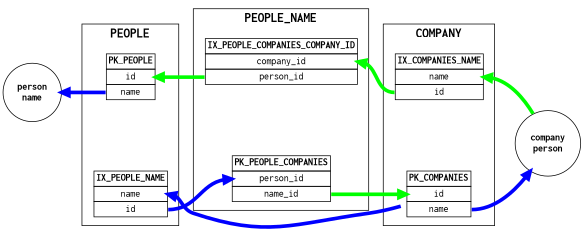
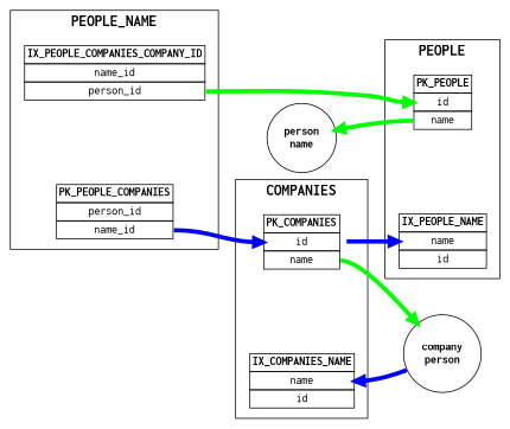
  digraph {
    fontname="courier-bold"
    fontsize=18
    rankdir=LR
    node [fontname=courier shape=plaintext]
    edge [color=green penwidth=5]
    n1 [fontname="courier-bold" label="person\nname" shape=circle]
    n2 [fontname="courier-bold" label="company\nperson" shape=circle]
    n3 [label=<<TABLE  BORDER="0" CELLBORDER="1" CELLSPACING="0">             <TR><TD><B>IX_PEOPLE_NAME</B></TD></TR>             <TR><TD port="name">name</TD></TR>             <TR><TD port="pid">id</TD></TR>         </TABLE>>]
    n4 [label=<<TABLE  BORDER="0" CELLBORDER="1" CELLSPACING="0">             <TR><TD><B>PK_PEOPLE_COMPANIES</B></TD></TR>             <TR><TD port="pid">person_id</TD></TR>             <TR><TD port="cid">name_id</TD></TR>         </TABLE>>]
    n5 [label=<<TABLE  BORDER="0" CELLBORDER="1" CELLSPACING="0">             <TR><TD><B>PK_COMPANIES</B></TD></TR>             <TR><TD port="cid">id</TD></TR>             <TR><TD port="name">name</TD></TR>         </TABLE>>]
    n6 [label=<<TABLE  BORDER="0" CELLBORDER="1" CELLSPACING="0">             <TR><TD><B>PK_PEOPLE</B></TD></TR>             <TR><TD port="pid">id</TD></TR>             <TR><TD port="name">name</TD></TR>         </TABLE>>]
-   n7 [label=<<TABLE  BORDER="0" CELLBORDER="1" CELLSPACING="0">             <TR><TD><B>IX_PEOPLE_COMPANIES_COMPANY_ID</B></TD></TR>             <TR><TD port="cid">company_id</TD></TR>             <TR><TD port="pid">person_id</TD></TR>         </TABLE>>]
+   n7 [label=<<TABLE  BORDER="0" CELLBORDER="1" CELLSPACING="0">             <TR><TD><B>IX_PEOPLE_COMPANIES_COMPANY_ID</B></TD></TR>             <TR><TD port="cid">name_id</TD></TR>             <TR><TD port="pid">person_id</TD></TR>         </TABLE>>]
    n8 [label=<<TABLE  BORDER="0" CELLBORDER="1" CELLSPACING="0">             <TR><TD><B>IX_COMPANIES_NAME</B></TD></TR>             <TR><TD port="name">name</TD></TR>             <TR><TD port="cid">id</TD></TR>         </TABLE>>]
    subgraph sub_1 {
      n1
      n2
    }
    subgraph sub_2 {
      n1
      n2
      n3
      n4
      n5
    }
    subgraph sub_3 {
      n1
      n2
      n6
      n7
      n8
    }
    subgraph cluster_4 {
      label=PEOPLE_NAME
      subgraph sub_5 {
        label=PEOPLE_COMPANIES
        rank=same
        n4
        n7
      }
    }
    subgraph cluster_6 {
-     label=COMPANY
+     label=COMPANIES
      subgraph sub_7 {
        label=COMPANIES
        rank=same
        n5
        n8
      }
    }
    subgraph cluster_8 {
      label=PEOPLE
      subgraph sub_9 {
        label=PEOPLE
        rank=same
        n3
        n6
      }
    }
-   n1 -> n6 [color=blue dir=back headport=name]
-   n3 -> n4 [color=blue headport=pid tailport=pid]
+   n1 -> n6 [dir=back headport=name]
    n3 -> n6 [minlen=5 style=invis color="" penwidth=""]
-   n4 -> n5 [headport=cid tailport=cid]
+   n4 -> n5 [color=blue headport=cid tailport=cid]
    n4 -> n7 [minlen=5 style=invis color="" penwidth=""]
-   n5 -> n2 [color=blue tailport=name]
+   n5 -> n2 [tailport=name]
    n5 -> n3 [color=blue headport=name]
    n5 -> n8 [minlen=5 style=invis color="" penwidth=""]
    n6 -> n7 [dir=back headport=pid tailport=pid]
-   n7 -> n8 [dir=back headport=cid tailport=cid]
-   n8 -> n2 [dir=back tailport=name]
+   n8 -> n2 [color=blue dir=back tailport=name]
  }
